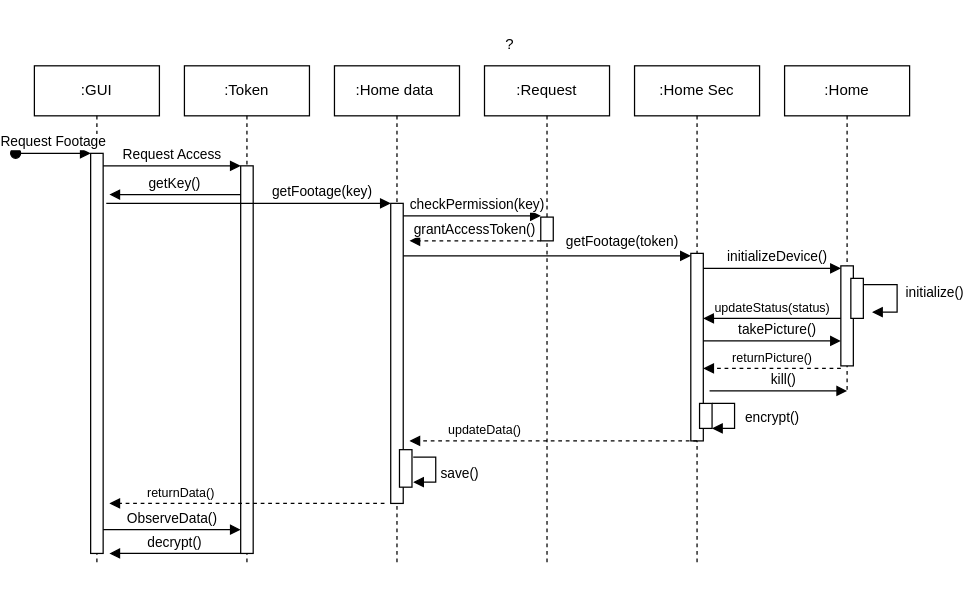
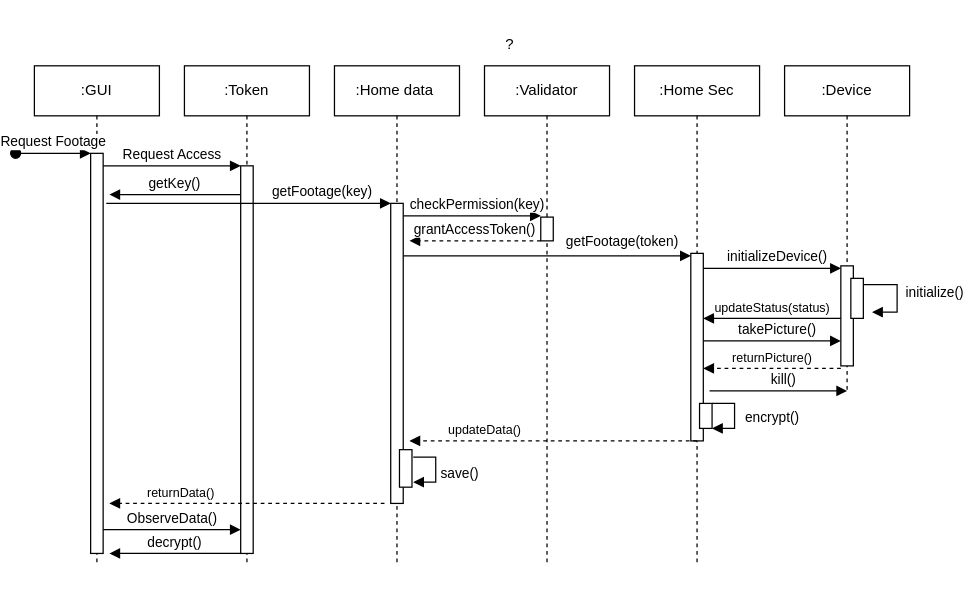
  <mxCell id="0" />
  <mxCell id="1" parent="0" />
  <mxCell id="2" value=":GUI" style="shape=umlLifeline;perimeter=lifelinePerimeter;whiteSpace=wrap;html=1;container=0;dropTarget=0;collapsible=0;recursiveResize=0;outlineConnect=0;portConstraint=eastwest;newEdgeStyle={&quot;edgeStyle&quot;:&quot;elbowEdgeStyle&quot;,&quot;elbow&quot;:&quot;vertical&quot;,&quot;curved&quot;:0,&quot;rounded&quot;:0};" parent="1" vertex="1"><mxGeometry x="20" y="52" width="100" height="400" as="geometry" /></mxCell>
  <mxCell id="3" value="" style="html=1;points=[];perimeter=orthogonalPerimeter;outlineConnect=0;targetShapes=umlLifeline;portConstraint=eastwest;newEdgeStyle={&quot;edgeStyle&quot;:&quot;elbowEdgeStyle&quot;,&quot;elbow&quot;:&quot;vertical&quot;,&quot;curved&quot;:0,&quot;rounded&quot;:0};" parent="2" vertex="1"><mxGeometry x="45" y="70" width="10" height="320" as="geometry" /></mxCell>
  <mxCell id="4" value="Request Footage" style="html=1;verticalAlign=bottom;startArrow=oval;endArrow=block;startSize=8;edgeStyle=elbowEdgeStyle;elbow=vertical;curved=0;rounded=0;" parent="2" target="3" edge="1"><mxGeometry relative="1" as="geometry"><mxPoint x="-15" y="70" as="sourcePoint" /></mxGeometry></mxCell>
  <mxCell id="5" value=":Token" style="shape=umlLifeline;perimeter=lifelinePerimeter;whiteSpace=wrap;html=1;container=0;dropTarget=0;collapsible=0;recursiveResize=0;outlineConnect=0;portConstraint=eastwest;newEdgeStyle={&quot;edgeStyle&quot;:&quot;elbowEdgeStyle&quot;,&quot;elbow&quot;:&quot;vertical&quot;,&quot;curved&quot;:0,&quot;rounded&quot;:0};" parent="1" vertex="1"><mxGeometry x="140" y="52" width="100" height="400" as="geometry" /></mxCell>
  <mxCell id="6" value="" style="html=1;points=[];perimeter=orthogonalPerimeter;outlineConnect=0;targetShapes=umlLifeline;portConstraint=eastwest;newEdgeStyle={&quot;edgeStyle&quot;:&quot;elbowEdgeStyle&quot;,&quot;elbow&quot;:&quot;vertical&quot;,&quot;curved&quot;:0,&quot;rounded&quot;:0};" parent="5" vertex="1"><mxGeometry x="45" y="80" width="10" height="310" as="geometry" /></mxCell>
  <mxCell id="7" value="Request Access" style="html=1;verticalAlign=bottom;endArrow=block;edgeStyle=elbowEdgeStyle;elbow=vertical;curved=0;rounded=0;" parent="1" source="3" target="6" edge="1"><mxGeometry relative="1" as="geometry"><mxPoint x="175" y="142" as="sourcePoint" /><Array as="points"><mxPoint x="160" y="132" /></Array></mxGeometry></mxCell>
  <mxCell id="8" value="getKey()" style="html=1;verticalAlign=bottom;endArrow=block;edgeStyle=elbowEdgeStyle;elbow=vertical;curved=0;rounded=0;" parent="1" source="6" edge="1"><mxGeometry relative="1" as="geometry"><mxPoint x="175" y="155" as="sourcePoint" /><Array as="points"><mxPoint x="170" y="155" /></Array><mxPoint x="80" y="155" as="targetPoint" /></mxGeometry></mxCell>
  <mxCell id="9" value=":Home data&amp;nbsp;" style="shape=umlLifeline;perimeter=lifelinePerimeter;whiteSpace=wrap;html=1;container=0;dropTarget=0;collapsible=0;recursiveResize=0;outlineConnect=0;portConstraint=eastwest;newEdgeStyle={&quot;edgeStyle&quot;:&quot;elbowEdgeStyle&quot;,&quot;elbow&quot;:&quot;vertical&quot;,&quot;curved&quot;:0,&quot;rounded&quot;:0};" vertex="1" parent="1"><mxGeometry x="260" y="52" width="100" height="400" as="geometry" /></mxCell>
  <mxCell id="10" value="" style="html=1;points=[];perimeter=orthogonalPerimeter;outlineConnect=0;targetShapes=umlLifeline;portConstraint=eastwest;newEdgeStyle={&quot;edgeStyle&quot;:&quot;elbowEdgeStyle&quot;,&quot;elbow&quot;:&quot;vertical&quot;,&quot;curved&quot;:0,&quot;rounded&quot;:0};" vertex="1" parent="9"><mxGeometry x="45" y="110" width="10" height="240" as="geometry" /></mxCell>
  <mxCell id="11" value="" style="html=1;points=[];perimeter=orthogonalPerimeter;outlineConnect=0;targetShapes=umlLifeline;portConstraint=eastwest;newEdgeStyle={&quot;edgeStyle&quot;:&quot;elbowEdgeStyle&quot;,&quot;elbow&quot;:&quot;vertical&quot;,&quot;curved&quot;:0,&quot;rounded&quot;:0};" vertex="1" parent="9"><mxGeometry x="52" y="307" width="10" height="30" as="geometry" /></mxCell>
- <mxCell id="12" value=":Request" style="shape=umlLifeline;perimeter=lifelinePerimeter;whiteSpace=wrap;html=1;container=0;dropTarget=0;collapsible=0;recursiveResize=0;outlineConnect=0;portConstraint=eastwest;newEdgeStyle={&quot;edgeStyle&quot;:&quot;elbowEdgeStyle&quot;,&quot;elbow&quot;:&quot;vertical&quot;,&quot;curved&quot;:0,&quot;rounded&quot;:0};" vertex="1" parent="1"><mxGeometry x="380" y="52" width="100" height="400" as="geometry" /></mxCell>
+ <mxCell id="12" value=":Validator" style="shape=umlLifeline;perimeter=lifelinePerimeter;whiteSpace=wrap;html=1;container=0;dropTarget=0;collapsible=0;recursiveResize=0;outlineConnect=0;portConstraint=eastwest;newEdgeStyle={&quot;edgeStyle&quot;:&quot;elbowEdgeStyle&quot;,&quot;elbow&quot;:&quot;vertical&quot;,&quot;curved&quot;:0,&quot;rounded&quot;:0};" vertex="1" parent="1"><mxGeometry x="380" y="52" width="100" height="400" as="geometry" /></mxCell>
  <mxCell id="13" value="" style="html=1;points=[];perimeter=orthogonalPerimeter;outlineConnect=0;targetShapes=umlLifeline;portConstraint=eastwest;newEdgeStyle={&quot;edgeStyle&quot;:&quot;elbowEdgeStyle&quot;,&quot;elbow&quot;:&quot;vertical&quot;,&quot;curved&quot;:0,&quot;rounded&quot;:0};" vertex="1" parent="12"><mxGeometry x="45" y="121" width="10" height="19" as="geometry" /></mxCell>
  <mxCell id="14" value=":Home Sec" style="shape=umlLifeline;perimeter=lifelinePerimeter;whiteSpace=wrap;html=1;container=0;dropTarget=0;collapsible=0;recursiveResize=0;outlineConnect=0;portConstraint=eastwest;newEdgeStyle={&quot;edgeStyle&quot;:&quot;elbowEdgeStyle&quot;,&quot;elbow&quot;:&quot;vertical&quot;,&quot;curved&quot;:0,&quot;rounded&quot;:0};" vertex="1" parent="1"><mxGeometry x="500" y="52" width="100" height="400" as="geometry" /></mxCell>
  <mxCell id="15" value="" style="html=1;points=[];perimeter=orthogonalPerimeter;outlineConnect=0;targetShapes=umlLifeline;portConstraint=eastwest;newEdgeStyle={&quot;edgeStyle&quot;:&quot;elbowEdgeStyle&quot;,&quot;elbow&quot;:&quot;vertical&quot;,&quot;curved&quot;:0,&quot;rounded&quot;:0};" vertex="1" parent="14"><mxGeometry x="45" y="150" width="10" height="150" as="geometry" /></mxCell>
  <mxCell id="16" value="" style="html=1;points=[];perimeter=orthogonalPerimeter;outlineConnect=0;targetShapes=umlLifeline;portConstraint=eastwest;newEdgeStyle={&quot;edgeStyle&quot;:&quot;elbowEdgeStyle&quot;,&quot;elbow&quot;:&quot;vertical&quot;,&quot;curved&quot;:0,&quot;rounded&quot;:0};" vertex="1" parent="14"><mxGeometry x="52" y="270" width="10" height="20" as="geometry" /></mxCell>
  <mxCell id="17" value="encrypt()" style="html=1;verticalAlign=bottom;endArrow=block;edgeStyle=elbowEdgeStyle;rounded=0;" edge="1" parent="14" source="16" target="16"><mxGeometry x="0.357" y="-30" relative="1" as="geometry"><mxPoint x="110" y="265" as="sourcePoint" /><Array as="points"><mxPoint x="80" y="285" /></Array><mxPoint x="110" y="315.144" as="targetPoint" /><mxPoint x="30" y="30" as="offset" /></mxGeometry></mxCell>
- <mxCell id="18" value=":Home" style="shape=umlLifeline;perimeter=lifelinePerimeter;whiteSpace=wrap;html=1;container=0;dropTarget=0;collapsible=0;recursiveResize=0;outlineConnect=0;portConstraint=eastwest;newEdgeStyle={&quot;edgeStyle&quot;:&quot;elbowEdgeStyle&quot;,&quot;elbow&quot;:&quot;vertical&quot;,&quot;curved&quot;:0,&quot;rounded&quot;:0};" vertex="1" parent="1"><mxGeometry x="620" y="52" width="100" height="260" as="geometry" /></mxCell>
+ <mxCell id="18" value=":Device" style="shape=umlLifeline;perimeter=lifelinePerimeter;whiteSpace=wrap;html=1;container=0;dropTarget=0;collapsible=0;recursiveResize=0;outlineConnect=0;portConstraint=eastwest;newEdgeStyle={&quot;edgeStyle&quot;:&quot;elbowEdgeStyle&quot;,&quot;elbow&quot;:&quot;vertical&quot;,&quot;curved&quot;:0,&quot;rounded&quot;:0};" vertex="1" parent="1"><mxGeometry x="620" y="52" width="100" height="260" as="geometry" /></mxCell>
  <mxCell id="19" value="" style="html=1;points=[];perimeter=orthogonalPerimeter;outlineConnect=0;targetShapes=umlLifeline;portConstraint=eastwest;newEdgeStyle={&quot;edgeStyle&quot;:&quot;elbowEdgeStyle&quot;,&quot;elbow&quot;:&quot;vertical&quot;,&quot;curved&quot;:0,&quot;rounded&quot;:0};" vertex="1" parent="18"><mxGeometry x="45" y="160" width="10" height="80" as="geometry" /></mxCell>
  <mxCell id="20" value="" style="html=1;points=[];perimeter=orthogonalPerimeter;outlineConnect=0;targetShapes=umlLifeline;portConstraint=eastwest;newEdgeStyle={&quot;edgeStyle&quot;:&quot;elbowEdgeStyle&quot;,&quot;elbow&quot;:&quot;vertical&quot;,&quot;curved&quot;:0,&quot;rounded&quot;:0};" vertex="1" parent="18"><mxGeometry x="53" y="170" width="10" height="32" as="geometry" /></mxCell>
  <mxCell id="21" value="initialize()" style="html=1;verticalAlign=bottom;endArrow=block;edgeStyle=elbowEdgeStyle;rounded=0;" edge="1" parent="18"><mxGeometry x="0.217" y="30" relative="1" as="geometry"><mxPoint x="63" y="175" as="sourcePoint" /><Array as="points"><mxPoint x="90" y="190" /></Array><mxPoint x="70" y="197" as="targetPoint" /><mxPoint as="offset" /></mxGeometry></mxCell>
  <mxCell id="22" value="getFootage(key)" style="html=1;verticalAlign=bottom;endArrow=block;edgeStyle=elbowEdgeStyle;elbow=vertical;curved=0;rounded=0;" edge="1" parent="1"><mxGeometry x="0.516" relative="1" as="geometry"><mxPoint x="77.5" y="162" as="sourcePoint" /><Array as="points"><mxPoint x="162.5" y="162" /></Array><mxPoint x="305" y="162" as="targetPoint" /><mxPoint as="offset" /></mxGeometry></mxCell>
  <mxCell id="23" value="?" style="text;html=1;align=center;verticalAlign=middle;resizable=0;points=[];autosize=1;strokeColor=none;fillColor=none;" vertex="1" parent="1"><mxGeometry x="385" y="20" width="30" height="30" as="geometry" /></mxCell>
  <mxCell id="24" value="checkPermission(key)" style="html=1;verticalAlign=bottom;endArrow=block;edgeStyle=elbowEdgeStyle;elbow=vertical;curved=0;rounded=0;" edge="1" parent="1"><mxGeometry x="0.077" relative="1" as="geometry"><mxPoint x="315" y="172" as="sourcePoint" /><Array as="points"><mxPoint x="370" y="172" /><mxPoint x="382.5" y="182" /></Array><mxPoint x="425" y="172" as="targetPoint" /><mxPoint as="offset" /></mxGeometry></mxCell>
  <mxCell id="25" value="grantAccessToken()" style="html=1;verticalAlign=bottom;endArrow=block;edgeStyle=elbowEdgeStyle;elbow=vertical;curved=0;rounded=0;dashed=1;" edge="1" parent="1"><mxGeometry relative="1" as="geometry"><mxPoint x="425" y="192" as="sourcePoint" /><Array as="points"><mxPoint x="420" y="192" /></Array><mxPoint x="320" y="192" as="targetPoint" /></mxGeometry></mxCell>
  <mxCell id="26" value="getFootage(token)" style="html=1;verticalAlign=bottom;endArrow=block;edgeStyle=elbowEdgeStyle;elbow=vertical;curved=0;rounded=0;" edge="1" parent="1"><mxGeometry x="0.522" y="2" relative="1" as="geometry"><mxPoint x="315" y="204" as="sourcePoint" /><Array as="points"><mxPoint x="370" y="204" /><mxPoint x="382.5" y="214" /></Array><mxPoint x="545" y="204" as="targetPoint" /><mxPoint as="offset" /></mxGeometry></mxCell>
  <mxCell id="27" value="initializeDevice()" style="html=1;verticalAlign=bottom;endArrow=block;edgeStyle=elbowEdgeStyle;elbow=vertical;curved=0;rounded=0;" edge="1" parent="1"><mxGeometry x="0.077" relative="1" as="geometry"><mxPoint x="555" y="214" as="sourcePoint" /><Array as="points"><mxPoint x="612" y="214" /><mxPoint x="624.5" y="224" /></Array><mxPoint x="665" y="214" as="targetPoint" /><mxPoint as="offset" /></mxGeometry></mxCell>
  <mxCell id="28" value="&lt;font style=&quot;font-size: 10px;&quot;&gt;updateStatus(status)&lt;/font&gt;" style="html=1;verticalAlign=bottom;endArrow=block;edgeStyle=elbowEdgeStyle;elbow=vertical;curved=0;rounded=0;" edge="1" parent="1"><mxGeometry relative="1" as="geometry"><mxPoint x="665" y="254" as="sourcePoint" /><Array as="points"><mxPoint x="660" y="254" /></Array><mxPoint x="555" y="254" as="targetPoint" /><mxPoint as="offset" /></mxGeometry></mxCell>
  <mxCell id="29" value="takePicture()" style="html=1;verticalAlign=bottom;endArrow=block;edgeStyle=elbowEdgeStyle;elbow=vertical;curved=0;rounded=0;" edge="1" parent="1"><mxGeometry x="0.077" relative="1" as="geometry"><mxPoint x="555" y="272" as="sourcePoint" /><Array as="points"><mxPoint x="617" y="272" /><mxPoint x="629.5" y="282" /></Array><mxPoint x="665" y="272" as="targetPoint" /><mxPoint as="offset" /></mxGeometry></mxCell>
  <mxCell id="30" value="&lt;font style=&quot;font-size: 10px;&quot;&gt;returnPicture()&lt;/font&gt;" style="html=1;verticalAlign=bottom;endArrow=block;edgeStyle=elbowEdgeStyle;elbow=vertical;curved=0;rounded=0;dashed=1;" edge="1" parent="1"><mxGeometry relative="1" as="geometry"><mxPoint x="665" y="294" as="sourcePoint" /><Array as="points"><mxPoint x="660" y="294" /></Array><mxPoint x="555" y="294" as="targetPoint" /><mxPoint as="offset" /></mxGeometry></mxCell>
  <mxCell id="31" value="kill()" style="html=1;verticalAlign=bottom;endArrow=block;edgeStyle=elbowEdgeStyle;elbow=vertical;curved=0;rounded=0;" edge="1" parent="1"><mxGeometry x="0.077" relative="1" as="geometry"><mxPoint x="560" y="312" as="sourcePoint" /><Array as="points"><mxPoint x="622" y="312" /><mxPoint x="634.5" y="322" /></Array><mxPoint x="670" y="312" as="targetPoint" /><mxPoint as="offset" /></mxGeometry></mxCell>
  <mxCell id="32" value="&lt;font style=&quot;font-size: 10px;&quot;&gt;updateData()&lt;/font&gt;" style="html=1;verticalAlign=bottom;endArrow=block;edgeStyle=elbowEdgeStyle;elbow=vertical;curved=0;rounded=0;dashed=1;" edge="1" parent="1"><mxGeometry x="0.478" relative="1" as="geometry"><mxPoint x="550" y="352" as="sourcePoint" /><Array as="points"><mxPoint x="545" y="352" /></Array><mxPoint x="320" y="352" as="targetPoint" /><mxPoint as="offset" /></mxGeometry></mxCell>
  <mxCell id="33" value="save()" style="html=1;verticalAlign=bottom;endArrow=block;edgeStyle=elbowEdgeStyle;rounded=0;" edge="1" parent="1"><mxGeometry x="0.357" y="19" relative="1" as="geometry"><mxPoint x="323" y="365" as="sourcePoint" /><Array as="points"><mxPoint x="341" y="375" /></Array><mxPoint x="323" y="385" as="targetPoint" /><mxPoint x="19" y="-17" as="offset" /></mxGeometry></mxCell>
  <mxCell id="34" value="&lt;font style=&quot;font-size: 10px;&quot;&gt;returnData()&lt;/font&gt;" style="html=1;verticalAlign=bottom;endArrow=block;edgeStyle=elbowEdgeStyle;elbow=vertical;curved=0;rounded=0;dashed=1;" edge="1" parent="1"><mxGeometry x="0.478" relative="1" as="geometry"><mxPoint x="300" y="402" as="sourcePoint" /><Array as="points"><mxPoint x="295" y="402" /></Array><mxPoint x="80" y="402" as="targetPoint" /><mxPoint as="offset" /></mxGeometry></mxCell>
  <mxCell id="35" value="decrypt()" style="html=1;verticalAlign=bottom;endArrow=block;edgeStyle=elbowEdgeStyle;elbow=vertical;curved=0;rounded=0;" edge="1" parent="1"><mxGeometry relative="1" as="geometry"><mxPoint x="185" y="442" as="sourcePoint" /><Array as="points"><mxPoint x="170" y="442" /></Array><mxPoint x="80" y="442" as="targetPoint" /></mxGeometry></mxCell>
  <mxCell id="36" value="ObserveData()" style="html=1;verticalAlign=bottom;endArrow=block;edgeStyle=elbowEdgeStyle;elbow=vertical;curved=0;rounded=0;" edge="1" parent="1"><mxGeometry relative="1" as="geometry"><mxPoint x="75" y="423" as="sourcePoint" /><Array as="points"><mxPoint x="160" y="423" /></Array><mxPoint x="185" y="423" as="targetPoint" /></mxGeometry></mxCell>
